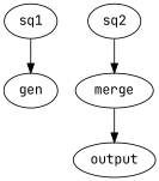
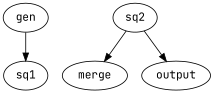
  digraph {
    fontname="JetBrains Mono"
    node [fontname="JetBrains Mono"]
    edge [fontname="JetBrains Mono"]
    gen [height=0.5 width=0.77632]
    sq1 [height=0.5 width=0.75827]
    sq2 [height=0.5 width=0.75827]
    merge [height=0.5 width=1.1193]
    output [height=0.5 width=1.1555]
-   sq1 -> gen
+   gen -> sq1
    sq2 -> merge
-   merge -> output
+   sq2 -> output
  }
